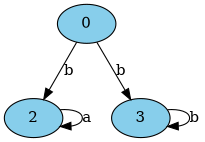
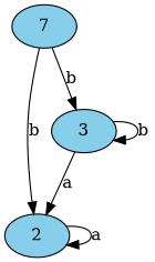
  digraph {
    node [fillcolor=skyblue style=filled]
-   0
+   0 [label=7]
    2
    3
    0 -> 2 [label=b]
    0 -> 3 [label=b]
    2 -> 2 [label=a]
+   3 -> 2 [label=a]
    3 -> 3 [label=b]
  }
